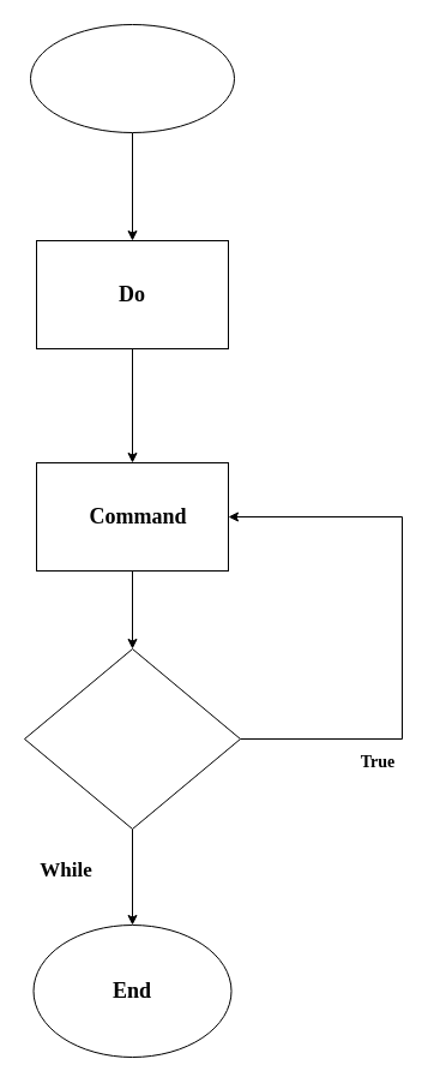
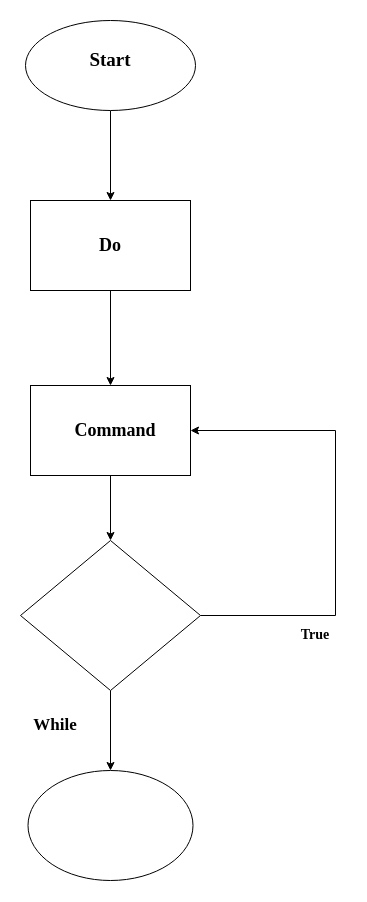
  <mxCell id="0" />
  <mxCell id="1" parent="0" />
  <mxCell id="2" style="edgeStyle=orthogonalEdgeStyle;rounded=0;hachureGap=4;orthogonalLoop=1;jettySize=auto;html=1;exitX=0.5;exitY=1;exitDx=0;exitDy=0;entryX=0.5;entryY=0;entryDx=0;entryDy=0;fontFamily=Architects Daughter;fontSource=https%3A%2F%2Ffonts.googleapis.com%2Fcss%3Ffamily%3DArchitects%2BDaughter;" edge="1" parent="1" source="3" target="5"><mxGeometry relative="1" as="geometry" /></mxCell>
  <mxCell id="3" value="" style="ellipse;whiteSpace=wrap;html=1;hachureGap=4;fontFamily=Architects Daughter;fontSource=https%3A%2F%2Ffonts.googleapis.com%2Fcss%3Ffamily%3DArchitects%2BDaughter;" vertex="1" parent="1"><mxGeometry x="25" y="20" width="170" height="90" as="geometry" /></mxCell>
  <mxCell id="4" style="edgeStyle=orthogonalEdgeStyle;rounded=0;hachureGap=4;orthogonalLoop=1;jettySize=auto;html=1;exitX=0.5;exitY=1;exitDx=0;exitDy=0;fontFamily=Architects Daughter;fontSource=https%3A%2F%2Ffonts.googleapis.com%2Fcss%3Ffamily%3DArchitects%2BDaughter;" edge="1" parent="1" source="5" target="7"><mxGeometry relative="1" as="geometry" /></mxCell>
  <mxCell id="5" value="" style="rounded=0;whiteSpace=wrap;html=1;hachureGap=4;fontFamily=Architects Daughter;fontSource=https%3A%2F%2Ffonts.googleapis.com%2Fcss%3Ffamily%3DArchitects%2BDaughter;" vertex="1" parent="1"><mxGeometry x="30" y="200" width="160" height="90" as="geometry" /></mxCell>
  <mxCell id="6" style="edgeStyle=orthogonalEdgeStyle;rounded=0;hachureGap=4;orthogonalLoop=1;jettySize=auto;html=1;exitX=0.5;exitY=1;exitDx=0;exitDy=0;entryX=0.5;entryY=0;entryDx=0;entryDy=0;fontFamily=Architects Daughter;fontSource=https%3A%2F%2Ffonts.googleapis.com%2Fcss%3Ffamily%3DArchitects%2BDaughter;" edge="1" parent="1" source="7" target="10"><mxGeometry relative="1" as="geometry" /></mxCell>
  <mxCell id="7" value="" style="rounded=0;whiteSpace=wrap;html=1;hachureGap=4;fontFamily=Architects Daughter;fontSource=https%3A%2F%2Ffonts.googleapis.com%2Fcss%3Ffamily%3DArchitects%2BDaughter;" vertex="1" parent="1"><mxGeometry x="30" y="385" width="160" height="90" as="geometry" /></mxCell>
  <mxCell id="8" style="edgeStyle=orthogonalEdgeStyle;rounded=0;hachureGap=4;orthogonalLoop=1;jettySize=auto;html=1;exitX=1;exitY=0.5;exitDx=0;exitDy=0;entryX=1;entryY=0.5;entryDx=0;entryDy=0;fontFamily=Architects Daughter;fontSource=https%3A%2F%2Ffonts.googleapis.com%2Fcss%3Ffamily%3DArchitects%2BDaughter;" edge="1" parent="1" source="10" target="7"><mxGeometry relative="1" as="geometry"><Array as="points"><mxPoint x="335" y="615" /><mxPoint x="335" y="430" /></Array></mxGeometry></mxCell>
  <mxCell id="9" style="edgeStyle=orthogonalEdgeStyle;rounded=0;hachureGap=4;orthogonalLoop=1;jettySize=auto;html=1;exitX=0.5;exitY=1;exitDx=0;exitDy=0;entryX=0.5;entryY=0;entryDx=0;entryDy=0;fontFamily=Architects Daughter;fontSource=https%3A%2F%2Ffonts.googleapis.com%2Fcss%3Ffamily%3DArchitects%2BDaughter;" edge="1" parent="1" source="10" target="11"><mxGeometry relative="1" as="geometry" /></mxCell>
  <mxCell id="10" value="" style="rhombus;whiteSpace=wrap;html=1;hachureGap=4;fontFamily=Architects Daughter;fontSource=https%3A%2F%2Ffonts.googleapis.com%2Fcss%3Ffamily%3DArchitects%2BDaughter;" vertex="1" parent="1"><mxGeometry x="20" y="540" width="180" height="150" as="geometry" /></mxCell>
  <mxCell id="11" value="" style="ellipse;whiteSpace=wrap;html=1;hachureGap=4;fontFamily=Architects Daughter;fontSource=https%3A%2F%2Ffonts.googleapis.com%2Fcss%3Ffamily%3DArchitects%2BDaughter;" vertex="1" parent="1"><mxGeometry x="27.5" y="770" width="165" height="110" as="geometry" /></mxCell>
+ <mxCell id="12" value="&lt;b&gt;&lt;font style=&quot;font-size: 19px;&quot;&gt;Start&lt;/font&gt;&lt;/b&gt;" style="text;html=1;align=center;verticalAlign=middle;whiteSpace=wrap;rounded=0;fontFamily=Architects Daughter;fontSource=https%3A%2F%2Ffonts.googleapis.com%2Fcss%3Ffamily%3DArchitects%2BDaughter;" vertex="1" parent="1"><mxGeometry x="35" y="20" width="150" height="80" as="geometry" /></mxCell>
  <mxCell id="13" value="&lt;b&gt;&lt;font style=&quot;font-size: 18px;&quot;&gt;Do&lt;/font&gt;&lt;/b&gt;" style="text;html=1;align=center;verticalAlign=middle;whiteSpace=wrap;rounded=0;fontFamily=Architects Daughter;fontSource=https%3A%2F%2Ffonts.googleapis.com%2Fcss%3Ffamily%3DArchitects%2BDaughter;" vertex="1" parent="1"><mxGeometry x="25" y="200" width="170" height="90" as="geometry" /></mxCell>
- <mxCell id="14" value="&lt;b&gt;&lt;font style=&quot;font-size: 18px;&quot;&gt;End&lt;/font&gt;&lt;/b&gt;" style="text;html=1;align=center;verticalAlign=middle;whiteSpace=wrap;rounded=0;fontFamily=Architects Daughter;fontSource=https%3A%2F%2Ffonts.googleapis.com%2Fcss%3Ffamily%3DArchitects%2BDaughter;" vertex="1" parent="1"><mxGeometry x="35" y="770" width="150" height="110" as="geometry" /></mxCell>
  <mxCell id="15" value="&lt;b&gt;&lt;font style=&quot;font-size: 18px;&quot;&gt;Command&lt;/font&gt;&lt;/b&gt;" style="text;html=1;align=center;verticalAlign=middle;whiteSpace=wrap;rounded=0;fontFamily=Architects Daughter;fontSource=https%3A%2F%2Ffonts.googleapis.com%2Fcss%3Ffamily%3DArchitects%2BDaughter;" vertex="1" parent="1"><mxGeometry x="35" y="390" width="160" height="80" as="geometry" /></mxCell>
  <mxCell id="16" value="&lt;b&gt;&lt;font style=&quot;font-size: 17px;&quot;&gt;While&lt;/font&gt;&lt;/b&gt;" style="text;html=1;align=center;verticalAlign=middle;whiteSpace=wrap;rounded=0;fontFamily=Architects Daughter;fontSource=https%3A%2F%2Ffonts.googleapis.com%2Fcss%3Ffamily%3DArchitects%2BDaughter;" vertex="1" parent="1"><mxGeometry x="25" y="710" width="60" height="30" as="geometry" /></mxCell>
  <mxCell id="17" value="&lt;span style=&quot;font-size: 14px;&quot;&gt;&lt;b&gt;True&lt;/b&gt;&lt;/span&gt;" style="text;html=1;align=center;verticalAlign=middle;whiteSpace=wrap;rounded=0;fontFamily=Architects Daughter;fontSource=https%3A%2F%2Ffonts.googleapis.com%2Fcss%3Ffamily%3DArchitects%2BDaughter;" vertex="1" parent="1"><mxGeometry x="285" y="620" width="60" height="30" as="geometry" /></mxCell>
